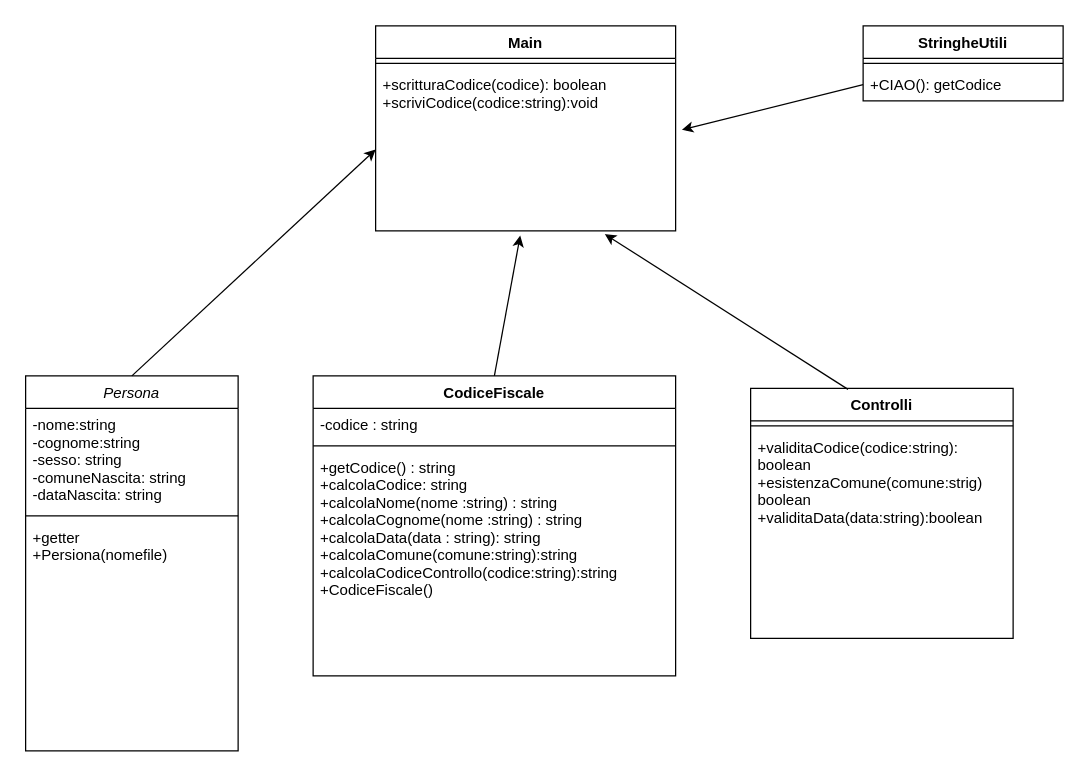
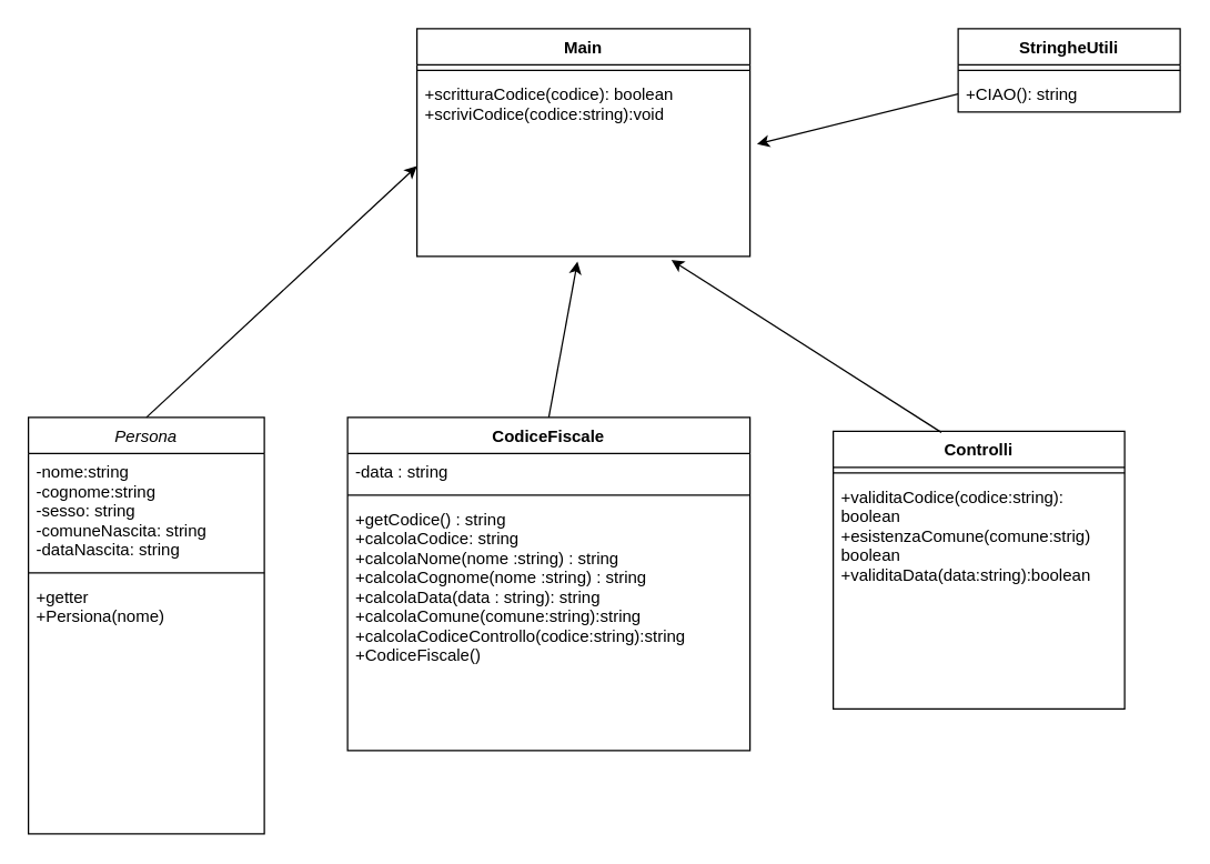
  <mxCell id="0" />
  <mxCell id="1" parent="0" />
  <mxCell id="2" value="Persona" style="swimlane;fontStyle=2;align=center;verticalAlign=top;childLayout=stackLayout;horizontal=1;startSize=26;horizontalStack=0;resizeParent=1;resizeLast=0;collapsible=1;marginBottom=0;rounded=0;shadow=0;strokeWidth=1;" parent="1" vertex="1"><mxGeometry x="20" y="300" width="170" height="300" as="geometry"><mxRectangle x="230" y="140" width="160" height="26" as="alternateBounds" /></mxGeometry></mxCell>
  <mxCell id="3" value="-nome:string&#10;-cognome:string&#10;-sesso: string&#10;-comuneNascita: string&#10;-dataNascita: string" style="text;align=left;verticalAlign=top;spacingLeft=4;spacingRight=4;overflow=hidden;rotatable=0;points=[[0,0.5],[1,0.5]];portConstraint=eastwest;" parent="2" vertex="1"><mxGeometry y="26" width="170" height="82" as="geometry" /></mxCell>
  <mxCell id="4" value="" style="line;html=1;strokeWidth=1;align=left;verticalAlign=middle;spacingTop=-1;spacingLeft=3;spacingRight=3;rotatable=0;labelPosition=right;points=[];portConstraint=eastwest;" parent="2" vertex="1"><mxGeometry y="108" width="170" height="8" as="geometry" /></mxCell>
- <mxCell id="5" value="+getter&#10;+Persiona(nomefile)" style="text;align=left;verticalAlign=top;spacingLeft=4;spacingRight=4;overflow=hidden;rotatable=0;points=[[0,0.5],[1,0.5]];portConstraint=eastwest;" parent="2" vertex="1"><mxGeometry y="116" width="170" height="2" as="geometry" /></mxCell>
+ <mxCell id="5" value="+getter&#10;+Persiona(nome)" style="text;align=left;verticalAlign=top;spacingLeft=4;spacingRight=4;overflow=hidden;rotatable=0;points=[[0,0.5],[1,0.5]];portConstraint=eastwest;" parent="2" vertex="1"><mxGeometry y="116" width="170" height="2" as="geometry" /></mxCell>
  <mxCell id="6" value="CodiceFiscale" style="swimlane;fontStyle=1;align=center;verticalAlign=top;childLayout=stackLayout;horizontal=1;startSize=26;horizontalStack=0;resizeParent=1;resizeParentMax=0;resizeLast=0;collapsible=1;marginBottom=0;" parent="1" vertex="1"><mxGeometry x="250" y="300" width="290" height="240" as="geometry" /></mxCell>
- <mxCell id="7" value="-codice : string" style="text;strokeColor=none;fillColor=none;align=left;verticalAlign=top;spacingLeft=4;spacingRight=4;overflow=hidden;rotatable=0;points=[[0,0.5],[1,0.5]];portConstraint=eastwest;" parent="6" vertex="1"><mxGeometry y="26" width="290" height="26" as="geometry" /></mxCell>
+ <mxCell id="7" value="-data : string" style="text;strokeColor=none;fillColor=none;align=left;verticalAlign=top;spacingLeft=4;spacingRight=4;overflow=hidden;rotatable=0;points=[[0,0.5],[1,0.5]];portConstraint=eastwest;" parent="6" vertex="1"><mxGeometry y="26" width="290" height="26" as="geometry" /></mxCell>
  <mxCell id="8" value="" style="line;strokeWidth=1;fillColor=none;align=left;verticalAlign=middle;spacingTop=-1;spacingLeft=3;spacingRight=3;rotatable=0;labelPosition=right;points=[];portConstraint=eastwest;" parent="6" vertex="1"><mxGeometry y="52" width="290" height="8" as="geometry" /></mxCell>
  <mxCell id="9" value="+getCodice() : string &#10;+calcolaCodice: string&#10;+calcolaNome(nome :string) : string&#10;+calcolaCognome(nome :string) : string&#10;+calcolaData(data : string): string&#10;+calcolaComune(comune:string):string&#10;+calcolaCodiceControllo(codice:string):string&#10;+CodiceFiscale()&#10;" style="text;strokeColor=none;fillColor=none;align=left;verticalAlign=top;spacingLeft=4;spacingRight=4;overflow=hidden;rotatable=0;points=[[0,0.5],[1,0.5]];portConstraint=eastwest;" parent="6" vertex="1"><mxGeometry y="60" width="290" height="180" as="geometry" /></mxCell>
  <mxCell id="10" value="Controlli" style="swimlane;fontStyle=1;align=center;verticalAlign=top;childLayout=stackLayout;horizontal=1;startSize=26;horizontalStack=0;resizeParent=1;resizeParentMax=0;resizeLast=0;collapsible=1;marginBottom=0;" parent="1" vertex="1"><mxGeometry x="600" y="310" width="210" height="200" as="geometry" /></mxCell>
  <mxCell id="11" value="" style="line;strokeWidth=1;fillColor=none;align=left;verticalAlign=middle;spacingTop=-1;spacingLeft=3;spacingRight=3;rotatable=0;labelPosition=right;points=[];portConstraint=eastwest;" parent="10" vertex="1"><mxGeometry y="26" width="210" height="8" as="geometry" /></mxCell>
  <mxCell id="12" value="+validitaCodice(codice:string): &#10;boolean&#10;+esistenzaComune(comune:strig)&#10;boolean&#10;+validitaData(data:string):boolean" style="text;strokeColor=none;fillColor=none;align=left;verticalAlign=top;spacingLeft=4;spacingRight=4;overflow=hidden;rotatable=0;points=[[0,0.5],[1,0.5]];portConstraint=eastwest;" parent="10" vertex="1"><mxGeometry y="34" width="210" height="166" as="geometry" /></mxCell>
  <mxCell id="13" value="StringheUtili" style="swimlane;fontStyle=1;align=center;verticalAlign=top;childLayout=stackLayout;horizontal=1;startSize=26;horizontalStack=0;resizeParent=1;resizeParentMax=0;resizeLast=0;collapsible=1;marginBottom=0;" parent="1" vertex="1"><mxGeometry x="690" y="20" width="160" height="60" as="geometry" /></mxCell>
  <mxCell id="14" value="" style="line;strokeWidth=1;fillColor=none;align=left;verticalAlign=middle;spacingTop=-1;spacingLeft=3;spacingRight=3;rotatable=0;labelPosition=right;points=[];portConstraint=eastwest;" parent="13" vertex="1"><mxGeometry y="26" width="160" height="8" as="geometry" /></mxCell>
- <mxCell id="15" value="+CIAO(): getCodice" style="text;strokeColor=none;fillColor=none;align=left;verticalAlign=top;spacingLeft=4;spacingRight=4;overflow=hidden;rotatable=0;points=[[0,0.5],[1,0.5]];portConstraint=eastwest;" parent="13" vertex="1"><mxGeometry y="34" width="160" height="26" as="geometry" /></mxCell>
+ <mxCell id="15" value="+CIAO(): string" style="text;strokeColor=none;fillColor=none;align=left;verticalAlign=top;spacingLeft=4;spacingRight=4;overflow=hidden;rotatable=0;points=[[0,0.5],[1,0.5]];portConstraint=eastwest;" parent="13" vertex="1"><mxGeometry y="34" width="160" height="26" as="geometry" /></mxCell>
  <mxCell id="16" value="Main" style="swimlane;fontStyle=1;align=center;verticalAlign=top;childLayout=stackLayout;horizontal=1;startSize=26;horizontalStack=0;resizeParent=1;resizeParentMax=0;resizeLast=0;collapsible=1;marginBottom=0;" parent="1" vertex="1"><mxGeometry x="300" y="20" width="240" height="164" as="geometry" /></mxCell>
  <mxCell id="17" value="" style="line;strokeWidth=1;fillColor=none;align=left;verticalAlign=middle;spacingTop=-1;spacingLeft=3;spacingRight=3;rotatable=0;labelPosition=right;points=[];portConstraint=eastwest;" parent="16" vertex="1"><mxGeometry y="26" width="240" height="8" as="geometry" /></mxCell>
  <mxCell id="18" value="+scritturaCodice(codice): boolean&#10;+scriviCodice(codice:string):void" style="text;strokeColor=none;fillColor=none;align=left;verticalAlign=top;spacingLeft=4;spacingRight=4;overflow=hidden;rotatable=0;points=[[0,0.5],[1,0.5]];portConstraint=eastwest;" parent="16" vertex="1"><mxGeometry y="34" width="240" height="130" as="geometry" /></mxCell>
  <mxCell id="19" value="" style="endArrow=classic;html=1;entryX=0.482;entryY=1.029;entryDx=0;entryDy=0;entryPerimeter=0;exitX=0.5;exitY=0;exitDx=0;exitDy=0;" edge="1" parent="1" source="6" target="18"><mxGeometry width="50" height="50" relative="1" as="geometry"><mxPoint x="510" y="320" as="sourcePoint" /><mxPoint x="560" y="270" as="targetPoint" /></mxGeometry></mxCell>
  <mxCell id="20" value="" style="endArrow=classic;html=1;exitX=0.5;exitY=0;exitDx=0;exitDy=0;entryX=0;entryY=0.5;entryDx=0;entryDy=0;" edge="1" parent="1" source="2" target="18"><mxGeometry width="50" height="50" relative="1" as="geometry"><mxPoint x="80" y="270" as="sourcePoint" /><mxPoint x="130" y="220" as="targetPoint" /></mxGeometry></mxCell>
  <mxCell id="21" value="" style="endArrow=classic;html=1;entryX=0.764;entryY=1.02;entryDx=0;entryDy=0;entryPerimeter=0;exitX=0.371;exitY=0.004;exitDx=0;exitDy=0;exitPerimeter=0;" edge="1" parent="1" source="10" target="18"><mxGeometry width="50" height="50" relative="1" as="geometry"><mxPoint x="510" y="320" as="sourcePoint" /><mxPoint x="560" y="270" as="targetPoint" /></mxGeometry></mxCell>
  <mxCell id="22" value="" style="endArrow=classic;html=1;entryX=1.021;entryY=0.378;entryDx=0;entryDy=0;entryPerimeter=0;exitX=0;exitY=0.5;exitDx=0;exitDy=0;" edge="1" parent="1" source="15" target="18"><mxGeometry width="50" height="50" relative="1" as="geometry"><mxPoint x="510" y="320" as="sourcePoint" /><mxPoint x="560" y="270" as="targetPoint" /></mxGeometry></mxCell>
